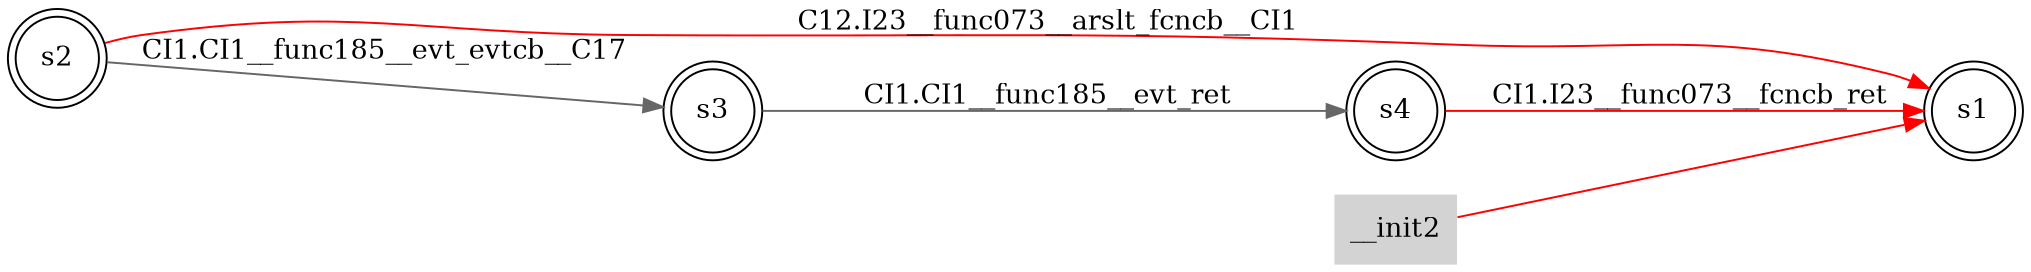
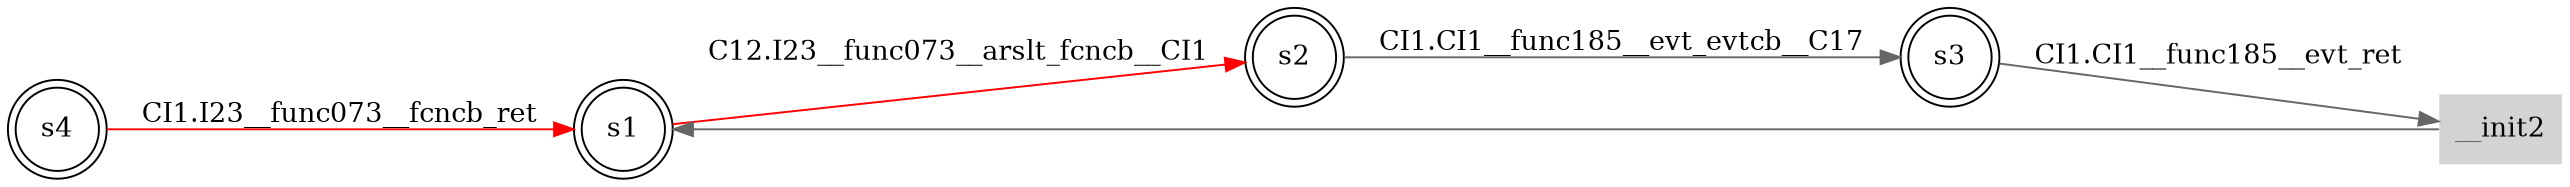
  digraph {
    rankdir=LR
    node [shape=doublecircle]
    edge [color=gray40]
    n1 [label=<s1>]
    n2 [label=<s2>]
    n3 [label=<s3>]
    n4 [label=<s4>]
    n5 [fillcolor=lightgrey label=__init2 shape=none style=filled]
-   n2 -> n1 [color=red label=<C12.I23__func073__arslt_fcncb__CI1>]
+   n1 -> n2 [color=red label=<C12.I23__func073__arslt_fcncb__CI1>]
    n2 -> n3 [label=<CI1.CI1__func185__evt_evtcb__C17>]
-   n3 -> n4 [label=<CI1.CI1__func185__evt_ret>]
+   n3 -> n5 [label=<CI1.CI1__func185__evt_ret>]
    n4 -> n1 [color=red label=<CI1.I23__func073__fcncb_ret>]
-   n5 -> n1 [color=red]
+   n5 -> n1
  }
